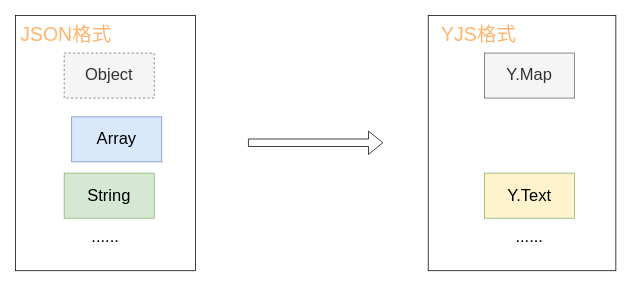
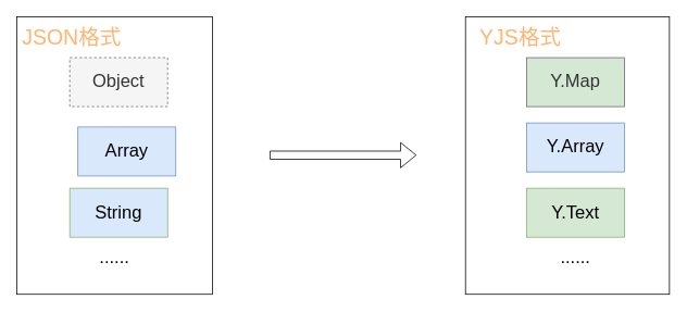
  <mxCell id="0" />
  <mxCell id="1" parent="0" />
  <mxCell id="2" value="" style="rounded=0;whiteSpace=wrap;html=1;fontSize=22;" vertex="1" parent="1"><mxGeometry x="20" y="20" width="240" height="340" as="geometry" /></mxCell>
  <mxCell id="3" value="Object" style="rounded=0;whiteSpace=wrap;html=1;fillColor=#f5f5f5;fontColor=#333333;strokeColor=#666666;fontSize=22;dashed=1;" vertex="1" parent="1"><mxGeometry x="85" y="70" width="120" height="60" as="geometry" /></mxCell>
  <mxCell id="4" value="Array" style="rounded=0;whiteSpace=wrap;html=1;fillColor=#dae8fc;strokeColor=#6c8ebf;fontSize=22;" vertex="1" parent="1"><mxGeometry x="95" y="155" width="120" height="60" as="geometry" /></mxCell>
- <mxCell id="5" value="String" style="rounded=0;whiteSpace=wrap;html=1;fillColor=#d5e8d4;strokeColor=#82b366;fontSize=22;" vertex="1" parent="1"><mxGeometry x="85" y="230" width="120" height="60" as="geometry" /></mxCell>
+ <mxCell id="5" value="String" style="rounded=0;whiteSpace=wrap;html=1;fillColor=#dae8fc;strokeColor=#82b366;fontSize=22;" vertex="1" parent="1"><mxGeometry x="85" y="230" width="120" height="60" as="geometry" /></mxCell>
  <mxCell id="6" value="" style="rounded=0;whiteSpace=wrap;html=1;fontSize=22;" vertex="1" parent="1"><mxGeometry x="570" y="20" width="250" height="340" as="geometry" /></mxCell>
- <mxCell id="7" value="Y.Map" style="rounded=0;whiteSpace=wrap;html=1;fillColor=#f5f5f5;fontColor=#333333;strokeColor=#666666;fontSize=22;" vertex="1" parent="1"><mxGeometry x="645" y="70" width="120" height="60" as="geometry" /></mxCell>
- <mxCell id="9" value="Y.Text" style="rounded=0;whiteSpace=wrap;html=1;fillColor=#fff2cc;strokeColor=#82b366;fontSize=22;" vertex="1" parent="1"><mxGeometry x="645" y="230" width="120" height="60" as="geometry" /></mxCell>
+ <mxCell id="7" value="Y.Map" style="rounded=0;whiteSpace=wrap;html=1;fillColor=#d5e8d4;fontColor=#333333;strokeColor=#666666;fontSize=22;" vertex="1" parent="1"><mxGeometry x="645" y="70" width="120" height="60" as="geometry" /></mxCell>
+ <mxCell id="8" value="Y.Array" style="rounded=0;whiteSpace=wrap;html=1;fillColor=#dae8fc;strokeColor=#6c8ebf;fontSize=22;" vertex="1" parent="1"><mxGeometry x="645" y="150" width="120" height="60" as="geometry" /></mxCell>
+ <mxCell id="9" value="Y.Text" style="rounded=0;whiteSpace=wrap;html=1;fillColor=#d5e8d4;strokeColor=#82b366;fontSize=22;" vertex="1" parent="1"><mxGeometry x="645" y="230" width="120" height="60" as="geometry" /></mxCell>
  <mxCell id="10" value="......" style="text;html=1;align=center;verticalAlign=middle;whiteSpace=wrap;rounded=0;fontSize=22;" vertex="1" parent="1"><mxGeometry x="110" y="300" width="60" height="30" as="geometry" /></mxCell>
  <mxCell id="11" value="......" style="text;html=1;align=center;verticalAlign=middle;whiteSpace=wrap;rounded=0;fontSize=22;" vertex="1" parent="1"><mxGeometry x="675" y="300" width="60" height="30" as="geometry" /></mxCell>
  <mxCell id="12" value="JSON格式" style="text;html=1;align=center;verticalAlign=middle;whiteSpace=wrap;rounded=0;fontSize=26;fontColor=#FFB570;" vertex="1" parent="1"><mxGeometry x="25" y="30" width="125" height="30" as="geometry" /></mxCell>
  <mxCell id="13" value="YJS格式" style="text;html=1;align=center;verticalAlign=middle;whiteSpace=wrap;rounded=0;fontSize=26;fontColor=#FFB570;" vertex="1" parent="1"><mxGeometry x="585" y="30" width="105" height="30" as="geometry" /></mxCell>
  <mxCell id="14" value="" style="shape=flexArrow;endArrow=classic;html=1;rounded=0;fontSize=22;" edge="1" parent="1"><mxGeometry width="50" height="50" relative="1" as="geometry"><mxPoint x="330" y="189.5" as="sourcePoint" /><mxPoint x="510" y="189.5" as="targetPoint" /></mxGeometry></mxCell>
